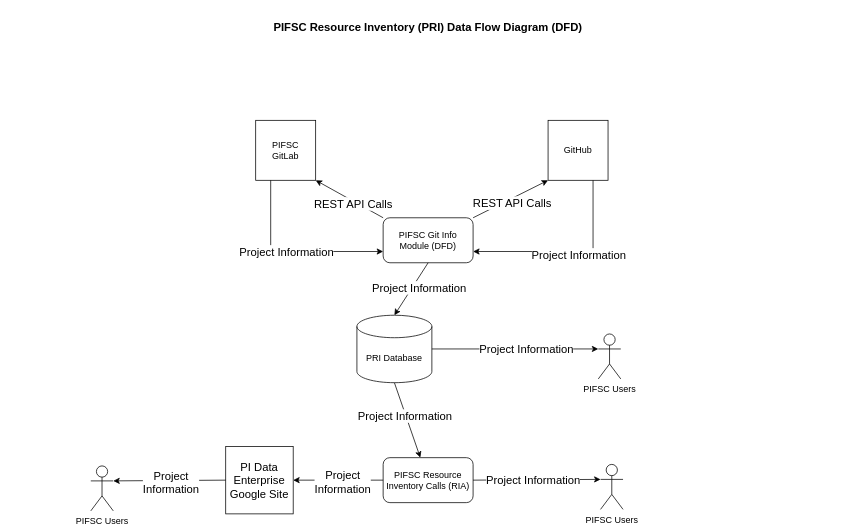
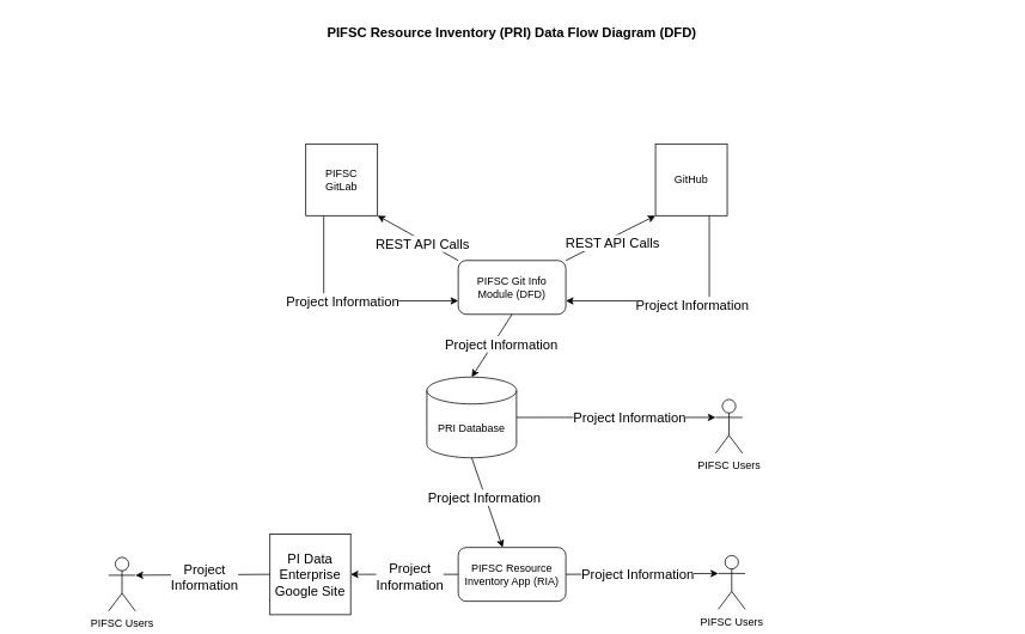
  <mxCell id="0" />
  <mxCell id="1" parent="0" />
  <mxCell id="2" value="PIFSC &lt;br&gt;GitLab" style="whiteSpace=wrap;html=1;aspect=fixed;" parent="1" vertex="1"><mxGeometry x="340" y="160" width="80" height="80" as="geometry" /></mxCell>
  <mxCell id="3" value="PRI Database" style="shape=cylinder3;whiteSpace=wrap;html=1;boundedLbl=1;backgroundOutline=1;size=15;" parent="1" vertex="1"><mxGeometry x="475" y="420" width="100" height="90" as="geometry" /></mxCell>
  <mxCell id="4" value="GitHub" style="whiteSpace=wrap;html=1;aspect=fixed;" parent="1" vertex="1"><mxGeometry x="730" y="160" width="80" height="80" as="geometry" /></mxCell>
  <mxCell id="5" value="PIFSC Git Info Module (DFD)" style="rounded=1;whiteSpace=wrap;html=1;" parent="1" vertex="1"><mxGeometry x="510" y="290" width="120" height="60" as="geometry" /></mxCell>
- <mxCell id="6" value="PIFSC Resource Inventory Calls (RIA)" style="rounded=1;whiteSpace=wrap;html=1;" parent="1" vertex="1"><mxGeometry x="510" y="610" width="120" height="60" as="geometry" /></mxCell>
+ <mxCell id="6" value="PIFSC Resource Inventory App (RIA)" style="rounded=1;whiteSpace=wrap;html=1;" parent="1" vertex="1"><mxGeometry x="510" y="610" width="120" height="60" as="geometry" /></mxCell>
  <mxCell id="7" value="PIFSC Users" style="shape=umlActor;verticalLabelPosition=bottom;verticalAlign=top;html=1;outlineConnect=0;" parent="1" vertex="1"><mxGeometry x="800" y="619" width="30" height="60" as="geometry" /></mxCell>
  <mxCell id="8" value="&lt;b&gt;&lt;font style=&quot;font-size: 15px&quot;&gt;PIFSC Resource Inventory (PRI) Data Flow Diagram (DFD)&lt;/font&gt;&lt;/b&gt;" style="text;html=1;strokeColor=none;fillColor=none;align=center;verticalAlign=middle;whiteSpace=wrap;rounded=0;" parent="1" vertex="1"><mxGeometry width="1100" height="30" as="geometry" x="20" y="20" /></mxCell>
  <mxCell id="9" value="" style="endArrow=classic;html=1;rounded=0;fontSize=15;exitX=0;exitY=0;exitDx=0;exitDy=0;entryX=1;entryY=1;entryDx=0;entryDy=0;" parent="1" source="5" target="2" edge="1"><mxGeometry width="50" height="50" relative="1" as="geometry"><mxPoint x="470" y="390" as="sourcePoint" /><mxPoint x="520" y="340" as="targetPoint" /></mxGeometry></mxCell>
  <mxCell id="10" value="REST API Calls" style="edgeLabel;html=1;align=center;verticalAlign=middle;resizable=0;points=[];fontSize=15;" parent="9" vertex="1" connectable="0"><mxGeometry x="-0.331" y="1" relative="1" as="geometry"><mxPoint x="-10" y="-4" as="offset" /></mxGeometry></mxCell>
  <mxCell id="11" value="" style="endArrow=classic;html=1;rounded=0;fontSize=15;entryX=0;entryY=1;entryDx=0;entryDy=0;" parent="1" target="4" edge="1"><mxGeometry width="50" height="50" relative="1" as="geometry"><mxPoint x="630" y="290" as="sourcePoint" /><mxPoint x="520" y="340" as="targetPoint" /></mxGeometry></mxCell>
  <mxCell id="12" value="REST API Calls" style="edgeLabel;html=1;align=center;verticalAlign=middle;resizable=0;points=[];fontSize=15;" parent="11" vertex="1" connectable="0"><mxGeometry x="0.319" y="-2" relative="1" as="geometry"><mxPoint x="-16" y="11" as="offset" /></mxGeometry></mxCell>
  <mxCell id="13" value="" style="endArrow=classic;html=1;rounded=0;fontSize=15;exitX=0.75;exitY=1;exitDx=0;exitDy=0;entryX=1;entryY=0.75;entryDx=0;entryDy=0;edgeStyle=orthogonalEdgeStyle;" parent="1" source="4" target="5" edge="1"><mxGeometry width="50" height="50" relative="1" as="geometry"><mxPoint x="470" y="390" as="sourcePoint" /><mxPoint x="520" y="340" as="targetPoint" /></mxGeometry></mxCell>
  <mxCell id="14" value="Project Information" style="edgeLabel;html=1;align=center;verticalAlign=middle;resizable=0;points=[];fontSize=15;" parent="13" vertex="1" connectable="0"><mxGeometry x="-0.035" y="3" relative="1" as="geometry"><mxPoint x="8" as="offset" /></mxGeometry></mxCell>
  <mxCell id="15" value="" style="endArrow=classic;html=1;rounded=0;fontSize=15;entryX=0;entryY=0.75;entryDx=0;entryDy=0;exitX=0.25;exitY=1;exitDx=0;exitDy=0;edgeStyle=orthogonalEdgeStyle;" parent="1" source="2" target="5" edge="1"><mxGeometry width="50" height="50" relative="1" as="geometry"><mxPoint x="470" y="390" as="sourcePoint" /><mxPoint x="520" y="340" as="targetPoint" /></mxGeometry></mxCell>
  <mxCell id="16" value="Project Information" style="edgeLabel;html=1;align=center;verticalAlign=middle;resizable=0;points=[];fontSize=15;" parent="15" vertex="1" connectable="0"><mxGeometry x="0.112" y="1" relative="1" as="geometry"><mxPoint x="-21" as="offset" /></mxGeometry></mxCell>
  <mxCell id="17" value="" style="endArrow=classic;html=1;rounded=0;fontSize=15;exitX=0.5;exitY=1;exitDx=0;exitDy=0;entryX=0.5;entryY=0;entryDx=0;entryDy=0;entryPerimeter=0;" parent="1" source="5" target="3" edge="1"><mxGeometry width="50" height="50" relative="1" as="geometry"><mxPoint x="470" y="390" as="sourcePoint" /><mxPoint x="520" y="340" as="targetPoint" /></mxGeometry></mxCell>
  <mxCell id="18" value="Project Information" style="edgeLabel;html=1;align=center;verticalAlign=middle;resizable=0;points=[];fontSize=15;" parent="17" vertex="1" connectable="0"><mxGeometry x="-0.429" y="1" relative="1" as="geometry"><mxPoint y="12" as="offset" /></mxGeometry></mxCell>
  <mxCell id="19" value="" style="endArrow=classic;html=1;rounded=0;fontSize=15;exitX=0.5;exitY=1;exitDx=0;exitDy=0;exitPerimeter=0;" parent="1" source="3" target="6" edge="1"><mxGeometry width="50" height="50" relative="1" as="geometry"><mxPoint x="470" y="390" as="sourcePoint" /><mxPoint x="520" y="340" as="targetPoint" /></mxGeometry></mxCell>
  <mxCell id="20" value="Project Information" style="edgeLabel;html=1;align=center;verticalAlign=middle;resizable=0;points=[];fontSize=15;" parent="19" vertex="1" connectable="0"><mxGeometry x="-0.367" y="3" relative="1" as="geometry"><mxPoint y="13" as="offset" /></mxGeometry></mxCell>
  <mxCell id="21" value="" style="endArrow=classic;html=1;rounded=0;fontSize=15;exitX=1;exitY=0.5;exitDx=0;exitDy=0;entryX=0;entryY=0.333;entryDx=0;entryDy=0;entryPerimeter=0;" parent="1" source="6" target="7" edge="1"><mxGeometry width="50" height="50" relative="1" as="geometry"><mxPoint x="470" y="480" as="sourcePoint" /><mxPoint x="520" y="430" as="targetPoint" /></mxGeometry></mxCell>
  <mxCell id="22" value="Project Information" style="edgeLabel;html=1;align=center;verticalAlign=middle;resizable=0;points=[];fontSize=15;" parent="21" vertex="1" connectable="0"><mxGeometry x="0.279" y="1" relative="1" as="geometry"><mxPoint x="-29" as="offset" /></mxGeometry></mxCell>
  <mxCell id="23" value="PI Data Enterprise Google Site" style="whiteSpace=wrap;html=1;aspect=fixed;fontSize=15;" parent="1" vertex="1"><mxGeometry x="300" y="595" width="90" height="90" as="geometry" /></mxCell>
  <mxCell id="24" value="" style="endArrow=classic;html=1;rounded=0;fontSize=15;exitX=0;exitY=0.5;exitDx=0;exitDy=0;entryX=1;entryY=0.5;entryDx=0;entryDy=0;" parent="1" source="6" target="23" edge="1"><mxGeometry width="50" height="50" relative="1" as="geometry"><mxPoint x="470" y="450" as="sourcePoint" /><mxPoint x="520" y="400" as="targetPoint" /></mxGeometry></mxCell>
  <mxCell id="25" value="Project&lt;br&gt;Information" style="edgeLabel;html=1;align=center;verticalAlign=middle;resizable=0;points=[];fontSize=15;" parent="24" vertex="1" connectable="0"><mxGeometry x="-0.256" y="1" relative="1" as="geometry"><mxPoint x="-10" as="offset" /></mxGeometry></mxCell>
  <mxCell id="26" value="PIFSC Users" style="shape=umlActor;verticalLabelPosition=bottom;verticalAlign=top;html=1;outlineConnect=0;" parent="1" vertex="1"><mxGeometry x="120" y="621" width="30" height="60" as="geometry" /></mxCell>
  <mxCell id="27" value="" style="endArrow=classic;html=1;rounded=0;fontSize=15;exitX=0;exitY=0.5;exitDx=0;exitDy=0;entryX=1;entryY=0.333;entryDx=0;entryDy=0;entryPerimeter=0;" parent="1" source="23" target="26" edge="1"><mxGeometry width="50" height="50" relative="1" as="geometry"><mxPoint x="470" y="472" as="sourcePoint" /><mxPoint x="520" y="422" as="targetPoint" /></mxGeometry></mxCell>
  <mxCell id="28" value="Project &lt;br&gt;Information" style="edgeLabel;html=1;align=center;verticalAlign=middle;resizable=0;points=[];fontSize=15;" parent="27" vertex="1" connectable="0"><mxGeometry x="0.149" y="3" relative="1" as="geometry"><mxPoint x="12" y="-1" as="offset" /></mxGeometry></mxCell>
  <mxCell id="29" value="" style="endArrow=classic;html=1;rounded=0;fontSize=15;entryX=0;entryY=0.333;entryDx=0;entryDy=0;entryPerimeter=0;exitX=1;exitY=0.5;exitDx=0;exitDy=0;exitPerimeter=0;" parent="1" source="3" target="30" edge="1"><mxGeometry width="50" height="50" relative="1" as="geometry"><mxPoint x="590" y="500" as="sourcePoint" /><mxPoint x="640" y="450" as="targetPoint" /></mxGeometry></mxCell>
  <mxCell id="30" value="PIFSC Users" style="shape=umlActor;verticalLabelPosition=bottom;verticalAlign=top;html=1;outlineConnect=0;" parent="1" vertex="1"><mxGeometry x="797" y="445" width="30" height="60" as="geometry" /></mxCell>
  <mxCell id="31" value="Project Information" style="edgeLabel;html=1;align=center;verticalAlign=middle;resizable=0;points=[];fontSize=15;" parent="1" vertex="1" connectable="0"><mxGeometry x="700.003" y="464.998" as="geometry" /></mxCell>
